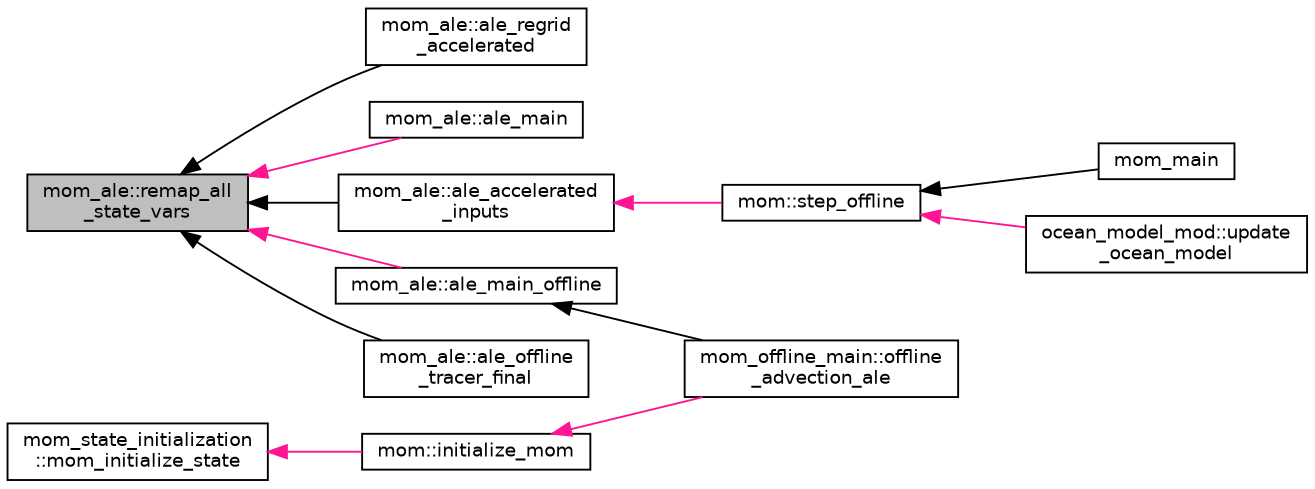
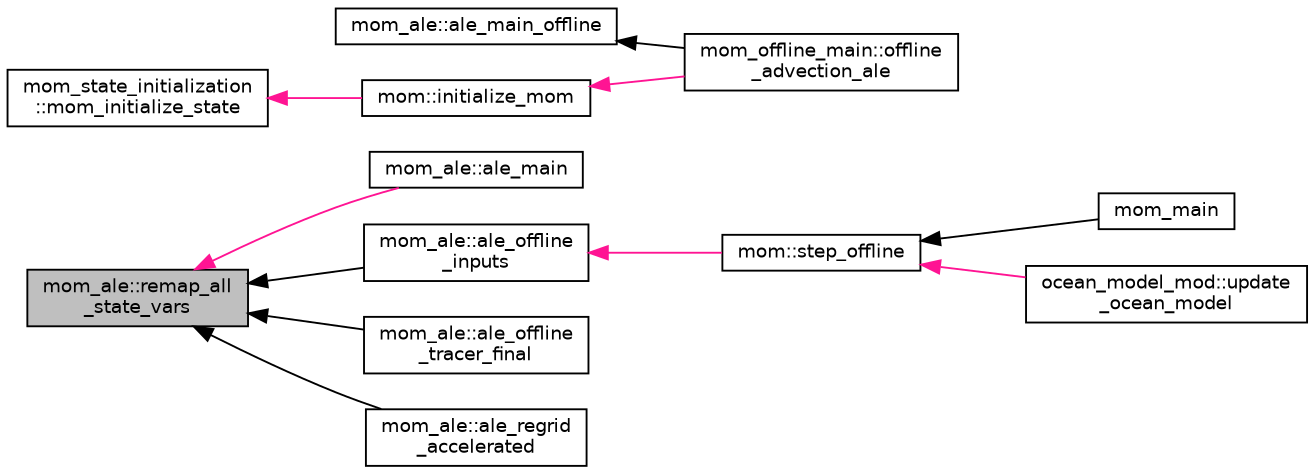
  digraph {
    rankdir=LR
    node [color=black fillcolor=white fontname=Helvetica fontsize=10 shape=record style=filled]
    edge [color=deeppink dir=back fontname=Helvetica fontsize=10 labelfontname=Helvetica labelfontsize=10 style=solid]
    n1 [fillcolor=grey75 fontcolor=black height=0.2 label="mom_ale::remap_all\l_state_vars" width=0.4]
    n2 [height=0.2 label="mom_ale::ale_main" width=0.4]
    n3 [height=0.2 label="mom_ale::ale_main_offline" width=0.4]
-   n4 [height=0.2 label="mom_ale::ale_accelerated\l_inputs" width=0.4]
+   n4 [height=0.2 label="mom_ale::ale_offline\l_inputs" width=0.4]
    n5 [height=0.2 label="mom_ale::ale_offline\l_tracer_final" width=0.4]
    n6 [height=0.2 label="mom_ale::ale_regrid\l_accelerated" width=0.4]
    n7 [height=0.2 label="mom_offline_main::offline\l_advection_ale" width=0.4]
    n8 [height=0.2 label="mom::step_offline" width=0.4]
    n9 [height=0.2 label=mom_main width=0.4]
    n10 [height=0.2 label="ocean_model_mod::update\l_ocean_model" width=0.4]
    n11 [height=0.2 label="mom_state_initialization\l::mom_initialize_state" width=0.4]
    n12 [height=0.2 label="mom::initialize_mom" width=0.4]
    n1 -> n2
-   n1 -> n3
    n1 -> n4 [color=black]
    n1 -> n5 [color=black]
    n1 -> n6 [color=black]
    n3 -> n7 [color=black]
    n4 -> n8
    n8 -> n9 [color=black]
    n8 -> n10
    n11 -> n12
    n12 -> n7
  }
